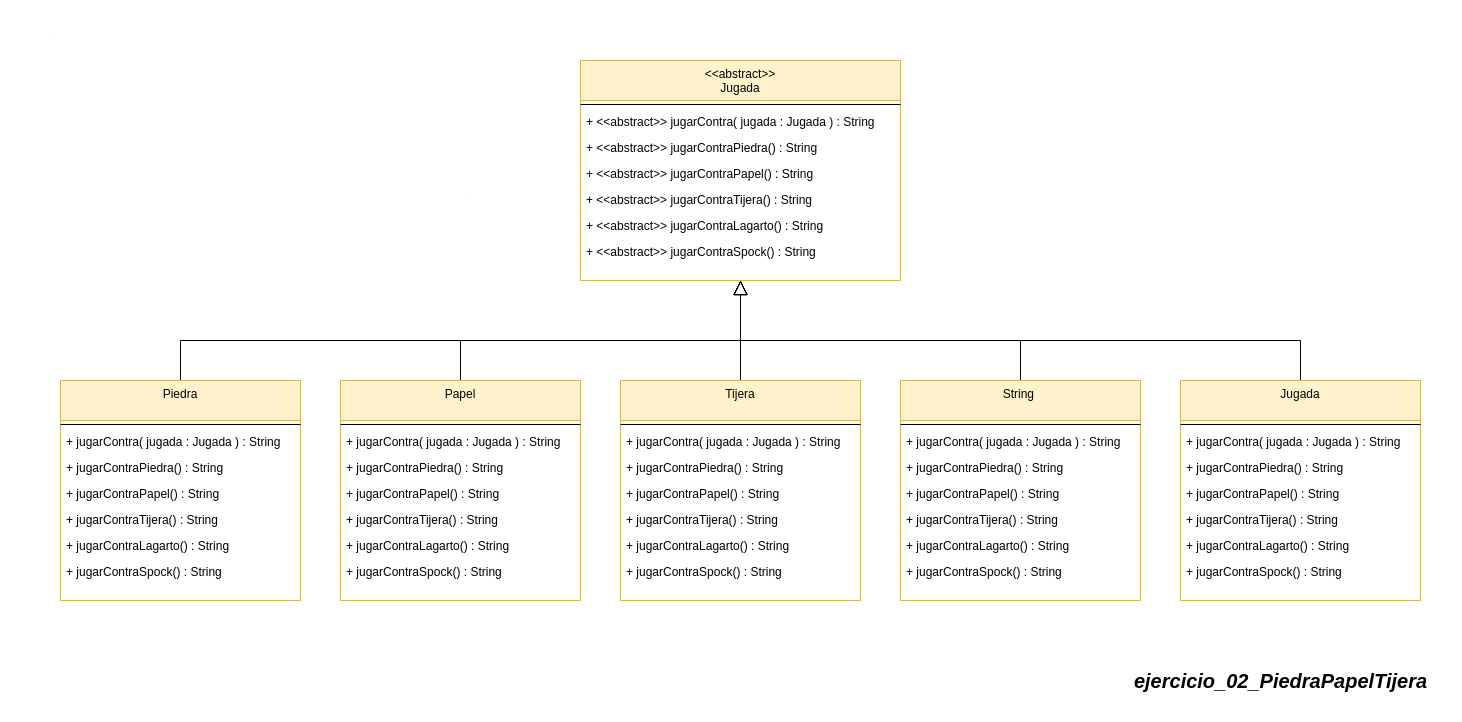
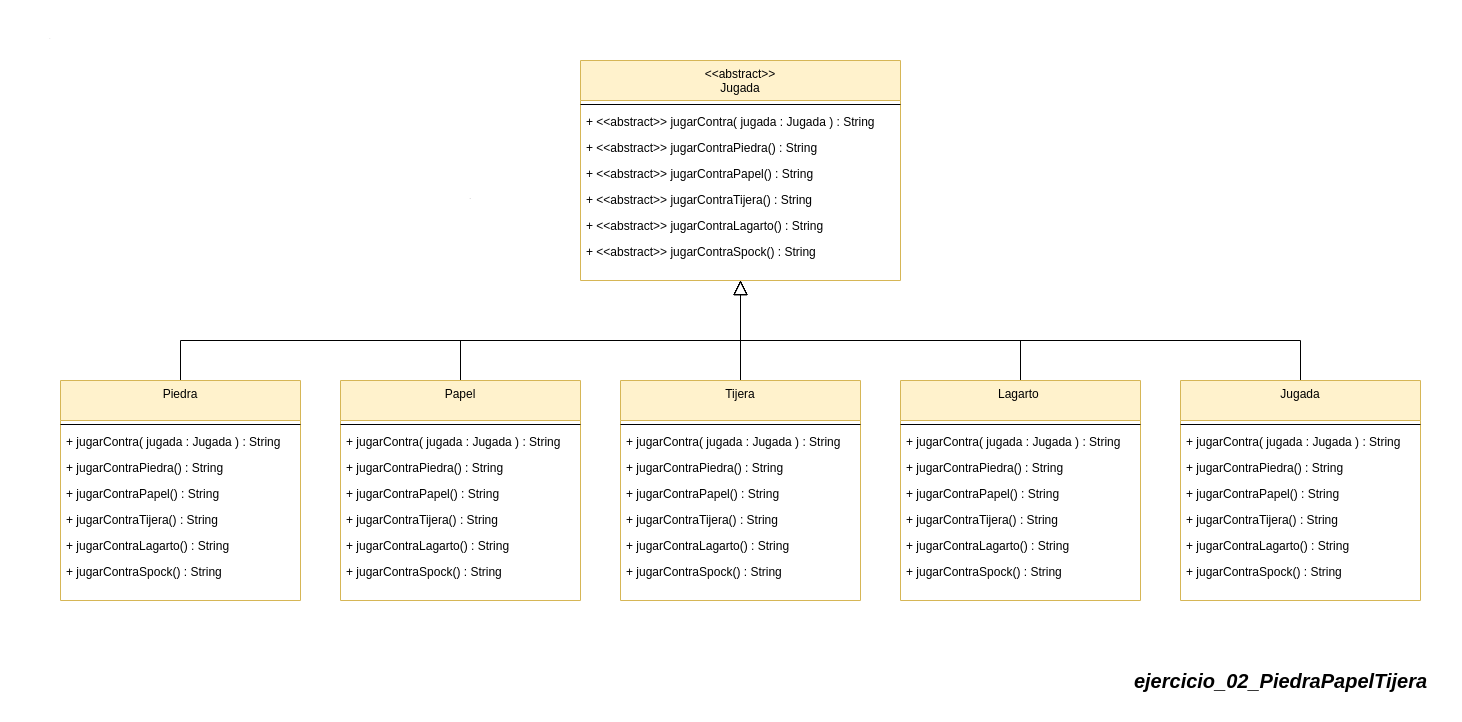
  <mxCell id="0" />
  <mxCell id="1" parent="0" />
  <mxCell id="2" value="&lt;&lt;abstract&gt;&gt;&#10;Jugada" style="swimlane;fontStyle=0;align=center;verticalAlign=top;childLayout=stackLayout;horizontal=1;startSize=40;horizontalStack=0;resizeParent=1;resizeLast=0;collapsible=1;marginBottom=0;rounded=0;shadow=0;strokeWidth=1;fillColor=#fff2cc;strokeColor=#d6b656;" vertex="1" parent="1"><mxGeometry x="580" y="60" width="320" height="220" as="geometry"><mxRectangle x="110" y="-20" width="160" height="26" as="alternateBounds" /></mxGeometry></mxCell>
  <mxCell id="3" value="" style="line;html=1;strokeWidth=1;align=left;verticalAlign=middle;spacingTop=-1;spacingLeft=3;spacingRight=3;rotatable=0;labelPosition=right;points=[];portConstraint=eastwest;" vertex="1" parent="2"><mxGeometry y="40" width="320" height="8" as="geometry" /></mxCell>
  <mxCell id="4" value="+ &lt;&lt;abstract&gt;&gt; jugarContra( jugada : Jugada ) : String" style="text;align=left;verticalAlign=top;spacingLeft=4;spacingRight=4;overflow=hidden;rotatable=0;points=[[0,0.5],[1,0.5]];portConstraint=eastwest;" vertex="1" parent="2"><mxGeometry y="48" width="320" height="26" as="geometry" /></mxCell>
  <mxCell id="5" value="+ &lt;&lt;abstract&gt;&gt; jugarContraPiedra() : String" style="text;align=left;verticalAlign=top;spacingLeft=4;spacingRight=4;overflow=hidden;rotatable=0;points=[[0,0.5],[1,0.5]];portConstraint=eastwest;rounded=0;shadow=0;html=0;" vertex="1" parent="2"><mxGeometry y="74" width="320" height="26" as="geometry" /></mxCell>
  <mxCell id="6" value="+ &lt;&lt;abstract&gt;&gt; jugarContraPapel() : String" style="text;align=left;verticalAlign=top;spacingLeft=4;spacingRight=4;overflow=hidden;rotatable=0;points=[[0,0.5],[1,0.5]];portConstraint=eastwest;rounded=0;shadow=0;html=0;" vertex="1" parent="2"><mxGeometry y="100" width="320" height="26" as="geometry" /></mxCell>
  <mxCell id="7" value="+ &lt;&lt;abstract&gt;&gt; jugarContraTijera() : String&#09;&#10;" style="text;align=left;verticalAlign=top;spacingLeft=4;spacingRight=4;overflow=hidden;rotatable=0;points=[[0,0.5],[1,0.5]];portConstraint=eastwest;rounded=0;shadow=0;html=0;" vertex="1" parent="2"><mxGeometry y="126" width="320" height="26" as="geometry" /></mxCell>
  <mxCell id="8" style="edgeStyle=orthogonalEdgeStyle;rounded=0;orthogonalLoop=1;jettySize=auto;html=1;exitX=1;exitY=0.5;exitDx=0;exitDy=0;" edge="1" parent="2" source="5" target="5"><mxGeometry relative="1" as="geometry" /></mxCell>
  <mxCell id="9" value="+ &lt;&lt;abstract&gt;&gt; jugarContraLagarto() : String&#09;&#10;" style="text;align=left;verticalAlign=top;spacingLeft=4;spacingRight=4;overflow=hidden;rotatable=0;points=[[0,0.5],[1,0.5]];portConstraint=eastwest;rounded=0;shadow=0;html=0;" vertex="1" parent="2"><mxGeometry y="152" width="320" height="26" as="geometry" /></mxCell>
  <mxCell id="10" value="+ &lt;&lt;abstract&gt;&gt; jugarContraSpock() : String&#09;&#10;" style="text;align=left;verticalAlign=top;spacingLeft=4;spacingRight=4;overflow=hidden;rotatable=0;points=[[0,0.5],[1,0.5]];portConstraint=eastwest;rounded=0;shadow=0;html=0;" vertex="1" parent="2"><mxGeometry y="178" width="320" height="26" as="geometry" /></mxCell>
  <mxCell id="11" value="&lt;font style=&quot;font-size: 1px;&quot;&gt;*&lt;/font&gt;" style="text;html=1;align=center;verticalAlign=middle;whiteSpace=wrap;rounded=0;" vertex="1" parent="1"><mxGeometry x="20" y="20" width="60" height="30" as="geometry" /></mxCell>
  <mxCell id="12" value="&lt;b style=&quot;&quot;&gt;&lt;i&gt;&lt;font style=&quot;font-size: 20px;&quot;&gt;ejercicio_02_PiedraPapelTijera&lt;/font&gt;&lt;/i&gt;&lt;/b&gt;" style="text;html=1;align=center;verticalAlign=middle;resizable=0;points=[];autosize=1;strokeColor=none;fillColor=none;" vertex="1" parent="1"><mxGeometry x="1120" y="660" width="320" height="40" as="geometry" /></mxCell>
  <mxCell id="13" value="&lt;font style=&quot;font-size: 1px;&quot;&gt;1&lt;/font&gt;" style="text;html=1;align=center;verticalAlign=middle;whiteSpace=wrap;rounded=0;" vertex="1" parent="1"><mxGeometry x="460" y="180" width="20" height="30" as="geometry" /></mxCell>
  <mxCell id="14" style="edgeStyle=orthogonalEdgeStyle;rounded=0;orthogonalLoop=1;jettySize=auto;html=1;endArrow=block;endFill=0;endSize=12;startSize=12;" edge="1" parent="1" source="15" target="2"><mxGeometry relative="1" as="geometry"><Array as="points"><mxPoint x="460" y="340" /><mxPoint x="740" y="340" /></Array></mxGeometry></mxCell>
  <mxCell id="15" value="Papel" style="swimlane;fontStyle=0;align=center;verticalAlign=top;childLayout=stackLayout;horizontal=1;startSize=40;horizontalStack=0;resizeParent=1;resizeLast=0;collapsible=1;marginBottom=0;rounded=0;shadow=0;strokeWidth=1;fillColor=#fff2cc;strokeColor=#d6b656;" vertex="1" parent="1"><mxGeometry x="340" y="380" width="240" height="220" as="geometry"><mxRectangle x="110" y="-20" width="160" height="26" as="alternateBounds" /></mxGeometry></mxCell>
  <mxCell id="16" value="" style="line;html=1;strokeWidth=1;align=left;verticalAlign=middle;spacingTop=-1;spacingLeft=3;spacingRight=3;rotatable=0;labelPosition=right;points=[];portConstraint=eastwest;" vertex="1" parent="15"><mxGeometry y="40" width="240" height="8" as="geometry" /></mxCell>
  <mxCell id="17" value="+ jugarContra( jugada : Jugada ) : String" style="text;align=left;verticalAlign=top;spacingLeft=4;spacingRight=4;overflow=hidden;rotatable=0;points=[[0,0.5],[1,0.5]];portConstraint=eastwest;" vertex="1" parent="15"><mxGeometry y="48" width="240" height="26" as="geometry" /></mxCell>
  <mxCell id="18" value="+ jugarContraPiedra() : String" style="text;align=left;verticalAlign=top;spacingLeft=4;spacingRight=4;overflow=hidden;rotatable=0;points=[[0,0.5],[1,0.5]];portConstraint=eastwest;rounded=0;shadow=0;html=0;" vertex="1" parent="15"><mxGeometry y="74" width="240" height="26" as="geometry" /></mxCell>
  <mxCell id="19" value="+ jugarContraPapel() : String" style="text;align=left;verticalAlign=top;spacingLeft=4;spacingRight=4;overflow=hidden;rotatable=0;points=[[0,0.5],[1,0.5]];portConstraint=eastwest;rounded=0;shadow=0;html=0;" vertex="1" parent="15"><mxGeometry y="100" width="240" height="26" as="geometry" /></mxCell>
  <mxCell id="20" value="+ jugarContraTijera() : String&#09;&#10;" style="text;align=left;verticalAlign=top;spacingLeft=4;spacingRight=4;overflow=hidden;rotatable=0;points=[[0,0.5],[1,0.5]];portConstraint=eastwest;rounded=0;shadow=0;html=0;" vertex="1" parent="15"><mxGeometry y="126" width="240" height="26" as="geometry" /></mxCell>
  <mxCell id="21" style="edgeStyle=orthogonalEdgeStyle;rounded=0;orthogonalLoop=1;jettySize=auto;html=1;exitX=1;exitY=0.5;exitDx=0;exitDy=0;" edge="1" parent="15" source="18" target="18"><mxGeometry relative="1" as="geometry" /></mxCell>
  <mxCell id="22" value="+ jugarContraLagarto() : String&#09;&#10;" style="text;align=left;verticalAlign=top;spacingLeft=4;spacingRight=4;overflow=hidden;rotatable=0;points=[[0,0.5],[1,0.5]];portConstraint=eastwest;rounded=0;shadow=0;html=0;" vertex="1" parent="15"><mxGeometry y="152" width="240" height="26" as="geometry" /></mxCell>
  <mxCell id="23" value="+ jugarContraSpock() : String&#09;&#10;" style="text;align=left;verticalAlign=top;spacingLeft=4;spacingRight=4;overflow=hidden;rotatable=0;points=[[0,0.5],[1,0.5]];portConstraint=eastwest;rounded=0;shadow=0;html=0;" vertex="1" parent="15"><mxGeometry y="178" width="240" height="26" as="geometry" /></mxCell>
  <mxCell id="24" style="edgeStyle=orthogonalEdgeStyle;rounded=0;orthogonalLoop=1;jettySize=auto;html=1;endArrow=block;endFill=0;endSize=12;startSize=12;" edge="1" parent="1" source="25" target="2"><mxGeometry relative="1" as="geometry" /></mxCell>
  <mxCell id="25" value="Tijera" style="swimlane;fontStyle=0;align=center;verticalAlign=top;childLayout=stackLayout;horizontal=1;startSize=40;horizontalStack=0;resizeParent=1;resizeLast=0;collapsible=1;marginBottom=0;rounded=0;shadow=0;strokeWidth=1;fillColor=#fff2cc;strokeColor=#d6b656;" vertex="1" parent="1"><mxGeometry x="620" y="380" width="240" height="220" as="geometry"><mxRectangle x="110" y="-20" width="160" height="26" as="alternateBounds" /></mxGeometry></mxCell>
  <mxCell id="26" value="" style="line;html=1;strokeWidth=1;align=left;verticalAlign=middle;spacingTop=-1;spacingLeft=3;spacingRight=3;rotatable=0;labelPosition=right;points=[];portConstraint=eastwest;" vertex="1" parent="25"><mxGeometry y="40" width="240" height="8" as="geometry" /></mxCell>
  <mxCell id="27" value="+ jugarContra( jugada : Jugada ) : String" style="text;align=left;verticalAlign=top;spacingLeft=4;spacingRight=4;overflow=hidden;rotatable=0;points=[[0,0.5],[1,0.5]];portConstraint=eastwest;" vertex="1" parent="25"><mxGeometry y="48" width="240" height="26" as="geometry" /></mxCell>
  <mxCell id="28" value="+ jugarContraPiedra() : String" style="text;align=left;verticalAlign=top;spacingLeft=4;spacingRight=4;overflow=hidden;rotatable=0;points=[[0,0.5],[1,0.5]];portConstraint=eastwest;rounded=0;shadow=0;html=0;" vertex="1" parent="25"><mxGeometry y="74" width="240" height="26" as="geometry" /></mxCell>
  <mxCell id="29" value="+ jugarContraPapel() : String" style="text;align=left;verticalAlign=top;spacingLeft=4;spacingRight=4;overflow=hidden;rotatable=0;points=[[0,0.5],[1,0.5]];portConstraint=eastwest;rounded=0;shadow=0;html=0;" vertex="1" parent="25"><mxGeometry y="100" width="240" height="26" as="geometry" /></mxCell>
  <mxCell id="30" value="+ jugarContraTijera() : String&#09;&#10;" style="text;align=left;verticalAlign=top;spacingLeft=4;spacingRight=4;overflow=hidden;rotatable=0;points=[[0,0.5],[1,0.5]];portConstraint=eastwest;rounded=0;shadow=0;html=0;" vertex="1" parent="25"><mxGeometry y="126" width="240" height="26" as="geometry" /></mxCell>
  <mxCell id="31" style="edgeStyle=orthogonalEdgeStyle;rounded=0;orthogonalLoop=1;jettySize=auto;html=1;exitX=1;exitY=0.5;exitDx=0;exitDy=0;" edge="1" parent="25" source="28" target="28"><mxGeometry relative="1" as="geometry" /></mxCell>
  <mxCell id="32" value="+ jugarContraLagarto() : String&#09;&#10;" style="text;align=left;verticalAlign=top;spacingLeft=4;spacingRight=4;overflow=hidden;rotatable=0;points=[[0,0.5],[1,0.5]];portConstraint=eastwest;rounded=0;shadow=0;html=0;" vertex="1" parent="25"><mxGeometry y="152" width="240" height="26" as="geometry" /></mxCell>
  <mxCell id="33" value="+ jugarContraSpock() : String&#09;&#10;" style="text;align=left;verticalAlign=top;spacingLeft=4;spacingRight=4;overflow=hidden;rotatable=0;points=[[0,0.5],[1,0.5]];portConstraint=eastwest;rounded=0;shadow=0;html=0;" vertex="1" parent="25"><mxGeometry y="178" width="240" height="26" as="geometry" /></mxCell>
  <mxCell id="34" style="edgeStyle=orthogonalEdgeStyle;rounded=0;orthogonalLoop=1;jettySize=auto;html=1;endArrow=block;endFill=0;endSize=12;startSize=12;" edge="1" parent="1" source="35" target="2"><mxGeometry relative="1" as="geometry"><Array as="points"><mxPoint x="1020" y="340" /><mxPoint x="740" y="340" /></Array></mxGeometry></mxCell>
- <mxCell id="35" value="String " style="swimlane;fontStyle=0;align=center;verticalAlign=top;childLayout=stackLayout;horizontal=1;startSize=40;horizontalStack=0;resizeParent=1;resizeLast=0;collapsible=1;marginBottom=0;rounded=0;shadow=0;strokeWidth=1;fillColor=#fff2cc;strokeColor=#d6b656;" vertex="1" parent="1"><mxGeometry x="900" y="380" width="240" height="220" as="geometry"><mxRectangle x="110" y="-20" width="160" height="26" as="alternateBounds" /></mxGeometry></mxCell>
+ <mxCell id="35" value="Lagarto " style="swimlane;fontStyle=0;align=center;verticalAlign=top;childLayout=stackLayout;horizontal=1;startSize=40;horizontalStack=0;resizeParent=1;resizeLast=0;collapsible=1;marginBottom=0;rounded=0;shadow=0;strokeWidth=1;fillColor=#fff2cc;strokeColor=#d6b656;" vertex="1" parent="1"><mxGeometry x="900" y="380" width="240" height="220" as="geometry"><mxRectangle x="110" y="-20" width="160" height="26" as="alternateBounds" /></mxGeometry></mxCell>
  <mxCell id="36" value="" style="line;html=1;strokeWidth=1;align=left;verticalAlign=middle;spacingTop=-1;spacingLeft=3;spacingRight=3;rotatable=0;labelPosition=right;points=[];portConstraint=eastwest;" vertex="1" parent="35"><mxGeometry y="40" width="240" height="8" as="geometry" /></mxCell>
  <mxCell id="37" value="+ jugarContra( jugada : Jugada ) : String" style="text;align=left;verticalAlign=top;spacingLeft=4;spacingRight=4;overflow=hidden;rotatable=0;points=[[0,0.5],[1,0.5]];portConstraint=eastwest;" vertex="1" parent="35"><mxGeometry y="48" width="240" height="26" as="geometry" /></mxCell>
  <mxCell id="38" value="+ jugarContraPiedra() : String" style="text;align=left;verticalAlign=top;spacingLeft=4;spacingRight=4;overflow=hidden;rotatable=0;points=[[0,0.5],[1,0.5]];portConstraint=eastwest;rounded=0;shadow=0;html=0;" vertex="1" parent="35"><mxGeometry y="74" width="240" height="26" as="geometry" /></mxCell>
  <mxCell id="39" value="+ jugarContraPapel() : String" style="text;align=left;verticalAlign=top;spacingLeft=4;spacingRight=4;overflow=hidden;rotatable=0;points=[[0,0.5],[1,0.5]];portConstraint=eastwest;rounded=0;shadow=0;html=0;" vertex="1" parent="35"><mxGeometry y="100" width="240" height="26" as="geometry" /></mxCell>
  <mxCell id="40" value="+ jugarContraTijera() : String&#09;&#10;" style="text;align=left;verticalAlign=top;spacingLeft=4;spacingRight=4;overflow=hidden;rotatable=0;points=[[0,0.5],[1,0.5]];portConstraint=eastwest;rounded=0;shadow=0;html=0;" vertex="1" parent="35"><mxGeometry y="126" width="240" height="26" as="geometry" /></mxCell>
  <mxCell id="41" style="edgeStyle=orthogonalEdgeStyle;rounded=0;orthogonalLoop=1;jettySize=auto;html=1;exitX=1;exitY=0.5;exitDx=0;exitDy=0;" edge="1" parent="35" source="38" target="38"><mxGeometry relative="1" as="geometry" /></mxCell>
  <mxCell id="42" value="+ jugarContraLagarto() : String&#09;&#10;" style="text;align=left;verticalAlign=top;spacingLeft=4;spacingRight=4;overflow=hidden;rotatable=0;points=[[0,0.5],[1,0.5]];portConstraint=eastwest;rounded=0;shadow=0;html=0;" vertex="1" parent="35"><mxGeometry y="152" width="240" height="26" as="geometry" /></mxCell>
  <mxCell id="43" value="+ jugarContraSpock() : String&#09;&#10;" style="text;align=left;verticalAlign=top;spacingLeft=4;spacingRight=4;overflow=hidden;rotatable=0;points=[[0,0.5],[1,0.5]];portConstraint=eastwest;rounded=0;shadow=0;html=0;" vertex="1" parent="35"><mxGeometry y="178" width="240" height="26" as="geometry" /></mxCell>
  <mxCell id="44" style="edgeStyle=orthogonalEdgeStyle;rounded=0;orthogonalLoop=1;jettySize=auto;html=1;endArrow=block;endFill=0;endSize=12;startSize=12;" edge="1" parent="1" source="45" target="2"><mxGeometry relative="1" as="geometry"><Array as="points"><mxPoint x="180" y="340" /><mxPoint x="740" y="340" /></Array></mxGeometry></mxCell>
  <mxCell id="45" value="Piedra" style="swimlane;fontStyle=0;align=center;verticalAlign=top;childLayout=stackLayout;horizontal=1;startSize=40;horizontalStack=0;resizeParent=1;resizeLast=0;collapsible=1;marginBottom=0;rounded=0;shadow=0;strokeWidth=1;fillColor=#fff2cc;strokeColor=#d6b656;" vertex="1" parent="1"><mxGeometry x="60" y="380" width="240" height="220" as="geometry"><mxRectangle x="110" y="-20" width="160" height="26" as="alternateBounds" /></mxGeometry></mxCell>
  <mxCell id="46" value="" style="line;html=1;strokeWidth=1;align=left;verticalAlign=middle;spacingTop=-1;spacingLeft=3;spacingRight=3;rotatable=0;labelPosition=right;points=[];portConstraint=eastwest;" vertex="1" parent="45"><mxGeometry y="40" width="240" height="8" as="geometry" /></mxCell>
  <mxCell id="47" value="+ jugarContra( jugada : Jugada ) : String" style="text;align=left;verticalAlign=top;spacingLeft=4;spacingRight=4;overflow=hidden;rotatable=0;points=[[0,0.5],[1,0.5]];portConstraint=eastwest;" vertex="1" parent="45"><mxGeometry y="48" width="240" height="26" as="geometry" /></mxCell>
  <mxCell id="48" value="+ jugarContraPiedra() : String" style="text;align=left;verticalAlign=top;spacingLeft=4;spacingRight=4;overflow=hidden;rotatable=0;points=[[0,0.5],[1,0.5]];portConstraint=eastwest;rounded=0;shadow=0;html=0;" vertex="1" parent="45"><mxGeometry y="74" width="240" height="26" as="geometry" /></mxCell>
  <mxCell id="49" value="+ jugarContraPapel() : String" style="text;align=left;verticalAlign=top;spacingLeft=4;spacingRight=4;overflow=hidden;rotatable=0;points=[[0,0.5],[1,0.5]];portConstraint=eastwest;rounded=0;shadow=0;html=0;" vertex="1" parent="45"><mxGeometry y="100" width="240" height="26" as="geometry" /></mxCell>
  <mxCell id="50" value="+ jugarContraTijera() : String&#09;&#10;" style="text;align=left;verticalAlign=top;spacingLeft=4;spacingRight=4;overflow=hidden;rotatable=0;points=[[0,0.5],[1,0.5]];portConstraint=eastwest;rounded=0;shadow=0;html=0;" vertex="1" parent="45"><mxGeometry y="126" width="240" height="26" as="geometry" /></mxCell>
  <mxCell id="51" style="edgeStyle=orthogonalEdgeStyle;rounded=0;orthogonalLoop=1;jettySize=auto;html=1;exitX=1;exitY=0.5;exitDx=0;exitDy=0;" edge="1" parent="45" source="48" target="48"><mxGeometry relative="1" as="geometry" /></mxCell>
  <mxCell id="52" value="+ jugarContraLagarto() : String&#09;&#10;" style="text;align=left;verticalAlign=top;spacingLeft=4;spacingRight=4;overflow=hidden;rotatable=0;points=[[0,0.5],[1,0.5]];portConstraint=eastwest;rounded=0;shadow=0;html=0;" vertex="1" parent="45"><mxGeometry y="152" width="240" height="26" as="geometry" /></mxCell>
  <mxCell id="53" value="+ jugarContraSpock() : String&#09;&#10;" style="text;align=left;verticalAlign=top;spacingLeft=4;spacingRight=4;overflow=hidden;rotatable=0;points=[[0,0.5],[1,0.5]];portConstraint=eastwest;rounded=0;shadow=0;html=0;" vertex="1" parent="45"><mxGeometry y="178" width="240" height="26" as="geometry" /></mxCell>
  <mxCell id="54" style="edgeStyle=orthogonalEdgeStyle;rounded=0;orthogonalLoop=1;jettySize=auto;html=1;endArrow=block;endFill=0;endSize=12;startSize=12;" edge="1" parent="1" source="55" target="2"><mxGeometry relative="1" as="geometry"><Array as="points"><mxPoint x="1300" y="340" /><mxPoint x="740" y="340" /></Array></mxGeometry></mxCell>
  <mxCell id="55" value="Jugada" style="swimlane;fontStyle=0;align=center;verticalAlign=top;childLayout=stackLayout;horizontal=1;startSize=40;horizontalStack=0;resizeParent=1;resizeLast=0;collapsible=1;marginBottom=0;rounded=0;shadow=0;strokeWidth=1;fillColor=#fff2cc;strokeColor=#d6b656;" vertex="1" parent="1"><mxGeometry x="1180" y="380" width="240" height="220" as="geometry"><mxRectangle x="110" y="-20" width="160" height="26" as="alternateBounds" /></mxGeometry></mxCell>
  <mxCell id="56" value="" style="line;html=1;strokeWidth=1;align=left;verticalAlign=middle;spacingTop=-1;spacingLeft=3;spacingRight=3;rotatable=0;labelPosition=right;points=[];portConstraint=eastwest;" vertex="1" parent="55"><mxGeometry y="40" width="240" height="8" as="geometry" /></mxCell>
  <mxCell id="57" value="+ jugarContra( jugada : Jugada ) : String" style="text;align=left;verticalAlign=top;spacingLeft=4;spacingRight=4;overflow=hidden;rotatable=0;points=[[0,0.5],[1,0.5]];portConstraint=eastwest;" vertex="1" parent="55"><mxGeometry y="48" width="240" height="26" as="geometry" /></mxCell>
  <mxCell id="58" value="+ jugarContraPiedra() : String" style="text;align=left;verticalAlign=top;spacingLeft=4;spacingRight=4;overflow=hidden;rotatable=0;points=[[0,0.5],[1,0.5]];portConstraint=eastwest;rounded=0;shadow=0;html=0;" vertex="1" parent="55"><mxGeometry y="74" width="240" height="26" as="geometry" /></mxCell>
  <mxCell id="59" value="+ jugarContraPapel() : String" style="text;align=left;verticalAlign=top;spacingLeft=4;spacingRight=4;overflow=hidden;rotatable=0;points=[[0,0.5],[1,0.5]];portConstraint=eastwest;rounded=0;shadow=0;html=0;" vertex="1" parent="55"><mxGeometry y="100" width="240" height="26" as="geometry" /></mxCell>
  <mxCell id="60" value="+ jugarContraTijera() : String&#09;&#10;" style="text;align=left;verticalAlign=top;spacingLeft=4;spacingRight=4;overflow=hidden;rotatable=0;points=[[0,0.5],[1,0.5]];portConstraint=eastwest;rounded=0;shadow=0;html=0;" vertex="1" parent="55"><mxGeometry y="126" width="240" height="26" as="geometry" /></mxCell>
  <mxCell id="61" style="edgeStyle=orthogonalEdgeStyle;rounded=0;orthogonalLoop=1;jettySize=auto;html=1;exitX=1;exitY=0.5;exitDx=0;exitDy=0;" edge="1" parent="55" source="58" target="58"><mxGeometry relative="1" as="geometry" /></mxCell>
  <mxCell id="62" value="+ jugarContraLagarto() : String&#09;&#10;" style="text;align=left;verticalAlign=top;spacingLeft=4;spacingRight=4;overflow=hidden;rotatable=0;points=[[0,0.5],[1,0.5]];portConstraint=eastwest;rounded=0;shadow=0;html=0;" vertex="1" parent="55"><mxGeometry y="152" width="240" height="26" as="geometry" /></mxCell>
  <mxCell id="63" value="+ jugarContraSpock() : String&#09;&#10;" style="text;align=left;verticalAlign=top;spacingLeft=4;spacingRight=4;overflow=hidden;rotatable=0;points=[[0,0.5],[1,0.5]];portConstraint=eastwest;rounded=0;shadow=0;html=0;" vertex="1" parent="55"><mxGeometry y="178" width="240" height="26" as="geometry" /></mxCell>
